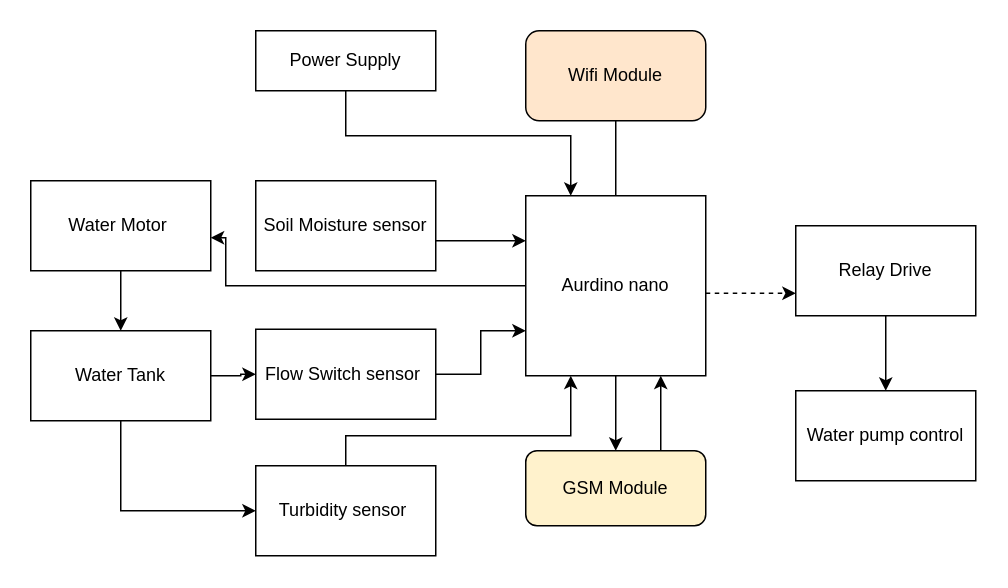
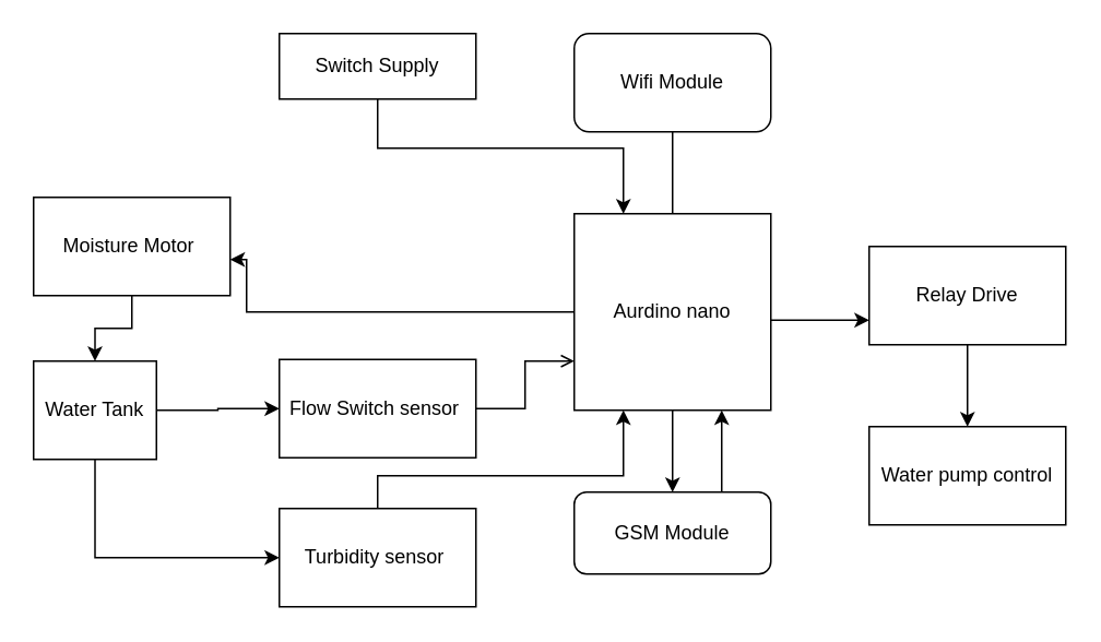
  <mxCell id="0" />
  <mxCell id="1" parent="0" />
  <mxCell id="2" style="edgeStyle=orthogonalEdgeStyle;rounded=0;orthogonalLoop=1;jettySize=auto;html=1;exitX=0.5;exitY=1;exitDx=0;exitDy=0;entryX=0.5;entryY=0;entryDx=0;entryDy=0;" edge="1" parent="1" source="5" target="7"><mxGeometry relative="1" as="geometry" /></mxCell>
  <mxCell id="3" style="edgeStyle=orthogonalEdgeStyle;rounded=0;orthogonalLoop=1;jettySize=auto;html=1;exitX=0;exitY=0.5;exitDx=0;exitDy=0;entryX=1;entryY=0.633;entryDx=0;entryDy=0;entryPerimeter=0;" edge="1" parent="1" source="5" target="22"><mxGeometry relative="1" as="geometry"><Array as="points"><mxPoint x="150" y="190" /><mxPoint x="150" y="158" /></Array></mxGeometry></mxCell>
- <mxCell id="4" style="edgeStyle=orthogonalEdgeStyle;rounded=0;orthogonalLoop=1;jettySize=auto;html=1;entryX=0;entryY=0.75;entryDx=0;entryDy=0;dashed=1;" edge="1" parent="1" source="5" target="24"><mxGeometry relative="1" as="geometry"><Array as="points"><mxPoint x="500" y="195" /><mxPoint x="500" y="195" /></Array></mxGeometry></mxCell>
+ <mxCell id="4" style="edgeStyle=orthogonalEdgeStyle;rounded=0;orthogonalLoop=1;jettySize=auto;html=1;entryX=0;entryY=0.75;entryDx=0;entryDy=0;" edge="1" parent="1" source="5" target="24"><mxGeometry relative="1" as="geometry"><Array as="points"><mxPoint x="500" y="195" /><mxPoint x="500" y="195" /></Array></mxGeometry></mxCell>
  <mxCell id="5" value="Aurdino nano" style="whiteSpace=wrap;html=1;aspect=fixed;" vertex="1" parent="1"><mxGeometry x="350" y="130" width="120" height="120" as="geometry" /></mxCell>
  <mxCell id="6" style="edgeStyle=orthogonalEdgeStyle;rounded=0;orthogonalLoop=1;jettySize=auto;html=1;exitX=0.75;exitY=0;exitDx=0;exitDy=0;entryX=0.75;entryY=1;entryDx=0;entryDy=0;" edge="1" parent="1" source="7" target="5"><mxGeometry relative="1" as="geometry" /></mxCell>
- <mxCell id="7" value="GSM Module" style="rounded=1;whiteSpace=wrap;html=1;fillColor=#fff2cc;" vertex="1" parent="1"><mxGeometry x="350" y="300" width="120" height="50" as="geometry" /></mxCell>
+ <mxCell id="7" value="GSM Module" style="rounded=1;whiteSpace=wrap;html=1;" vertex="1" parent="1"><mxGeometry x="350" y="300" width="120" height="50" as="geometry" /></mxCell>
  <mxCell id="8" style="edgeStyle=orthogonalEdgeStyle;rounded=0;orthogonalLoop=1;jettySize=auto;html=1;entryX=0.5;entryY=0;entryDx=0;entryDy=0;endArrow=none;" edge="1" parent="1" source="9" target="5"><mxGeometry relative="1" as="geometry" /></mxCell>
- <mxCell id="9" value="Wifi Module" style="rounded=1;whiteSpace=wrap;html=1;fillColor=#ffe6cc;" vertex="1" parent="1"><mxGeometry x="350" y="20" width="120" height="60" as="geometry" /></mxCell>
+ <mxCell id="9" value="Wifi Module" style="rounded=1;whiteSpace=wrap;html=1;" vertex="1" parent="1"><mxGeometry x="350" y="20" width="120" height="60" as="geometry" /></mxCell>
  <mxCell id="10" style="edgeStyle=orthogonalEdgeStyle;rounded=0;orthogonalLoop=1;jettySize=auto;html=1;entryX=0.25;entryY=0;entryDx=0;entryDy=0;" edge="1" parent="1" source="11" target="5"><mxGeometry relative="1" as="geometry"><Array as="points"><mxPoint x="230" y="90" /><mxPoint x="380" y="90" /></Array></mxGeometry></mxCell>
- <mxCell id="11" value="Power Supply" style="rounded=0;whiteSpace=wrap;html=1;" vertex="1" parent="1"><mxGeometry x="170" y="20" width="120" height="40" as="geometry" /></mxCell>
- <mxCell id="12" style="edgeStyle=orthogonalEdgeStyle;rounded=0;orthogonalLoop=1;jettySize=auto;html=1;entryX=0;entryY=0.25;entryDx=0;entryDy=0;" edge="1" parent="1" source="13" target="5"><mxGeometry relative="1" as="geometry"><Array as="points"><mxPoint x="310" y="160" /><mxPoint x="310" y="160" /></Array></mxGeometry></mxCell>
- <mxCell id="13" value="Soil Moisture sensor" style="rounded=0;whiteSpace=wrap;html=1;" vertex="1" parent="1"><mxGeometry x="170" y="120" width="120" height="60" as="geometry" /></mxCell>
- <mxCell id="14" style="edgeStyle=orthogonalEdgeStyle;rounded=0;orthogonalLoop=1;jettySize=auto;html=1;entryX=0;entryY=0.75;entryDx=0;entryDy=0;" edge="1" parent="1" source="15" target="5"><mxGeometry relative="1" as="geometry" /></mxCell>
+ <mxCell id="11" value="Switch Supply" style="rounded=0;whiteSpace=wrap;html=1;" vertex="1" parent="1"><mxGeometry x="170" y="20" width="120" height="40" as="geometry" /></mxCell>
+ <mxCell id="14" style="edgeStyle=orthogonalEdgeStyle;rounded=0;orthogonalLoop=1;jettySize=auto;html=1;entryX=0;entryY=0.75;entryDx=0;entryDy=0;endArrow=open;" edge="1" parent="1" source="15" target="5"><mxGeometry relative="1" as="geometry" /></mxCell>
  <mxCell id="15" value="Flow Switch sensor&amp;nbsp;" style="rounded=0;whiteSpace=wrap;html=1;" vertex="1" parent="1"><mxGeometry x="170" y="219" width="120" height="60" as="geometry" /></mxCell>
  <mxCell id="16" style="edgeStyle=orthogonalEdgeStyle;rounded=0;orthogonalLoop=1;jettySize=auto;html=1;entryX=0;entryY=0.5;entryDx=0;entryDy=0;" edge="1" parent="1" source="18" target="15"><mxGeometry relative="1" as="geometry" /></mxCell>
  <mxCell id="17" style="edgeStyle=orthogonalEdgeStyle;rounded=0;orthogonalLoop=1;jettySize=auto;html=1;exitX=0.5;exitY=1;exitDx=0;exitDy=0;entryX=0;entryY=0.5;entryDx=0;entryDy=0;" edge="1" parent="1" source="18" target="20"><mxGeometry relative="1" as="geometry" /></mxCell>
- <mxCell id="18" value="Water Tank" style="rounded=0;whiteSpace=wrap;html=1;" vertex="1" parent="1"><mxGeometry x="20" y="220" width="120" height="60" as="geometry" /></mxCell>
+ <mxCell id="18" value="Water Tank" style="rounded=0;whiteSpace=wrap;html=1;" vertex="1" parent="1"><mxGeometry x="20" y="220" width="75" height="60" as="geometry" /></mxCell>
  <mxCell id="19" style="edgeStyle=orthogonalEdgeStyle;rounded=0;orthogonalLoop=1;jettySize=auto;html=1;entryX=0.25;entryY=1;entryDx=0;entryDy=0;" edge="1" parent="1" source="20" target="5"><mxGeometry relative="1" as="geometry"><Array as="points"><mxPoint x="230" y="290" /><mxPoint x="380" y="290" /></Array></mxGeometry></mxCell>
  <mxCell id="20" value="Turbidity sensor&amp;nbsp;" style="rounded=0;whiteSpace=wrap;html=1;" vertex="1" parent="1"><mxGeometry x="170" y="310" width="120" height="60" as="geometry" /></mxCell>
  <mxCell id="21" style="edgeStyle=orthogonalEdgeStyle;rounded=0;orthogonalLoop=1;jettySize=auto;html=1;entryX=0.5;entryY=0;entryDx=0;entryDy=0;" edge="1" parent="1" source="22" target="18"><mxGeometry relative="1" as="geometry" /></mxCell>
- <mxCell id="22" value="Water Motor&amp;nbsp;" style="rounded=0;whiteSpace=wrap;html=1;" vertex="1" parent="1"><mxGeometry x="20" y="120" width="120" height="60" as="geometry" /></mxCell>
+ <mxCell id="22" value="Moisture Motor&amp;nbsp;" style="rounded=0;whiteSpace=wrap;html=1;" vertex="1" parent="1"><mxGeometry x="20" y="120" width="120" height="60" as="geometry" /></mxCell>
  <mxCell id="23" style="edgeStyle=orthogonalEdgeStyle;rounded=0;orthogonalLoop=1;jettySize=auto;html=1;entryX=0.5;entryY=0;entryDx=0;entryDy=0;" edge="1" parent="1" source="24" target="25"><mxGeometry relative="1" as="geometry" /></mxCell>
  <mxCell id="24" value="Relay Drive" style="rounded=0;whiteSpace=wrap;html=1;" vertex="1" parent="1"><mxGeometry x="530" y="150" width="120" height="60" as="geometry" /></mxCell>
  <mxCell id="25" value="Water pump control" style="rounded=0;whiteSpace=wrap;html=1;" vertex="1" parent="1"><mxGeometry x="530" y="260" width="120" height="60" as="geometry" /></mxCell>
